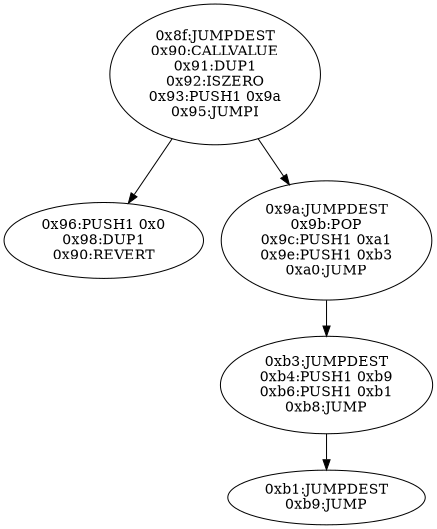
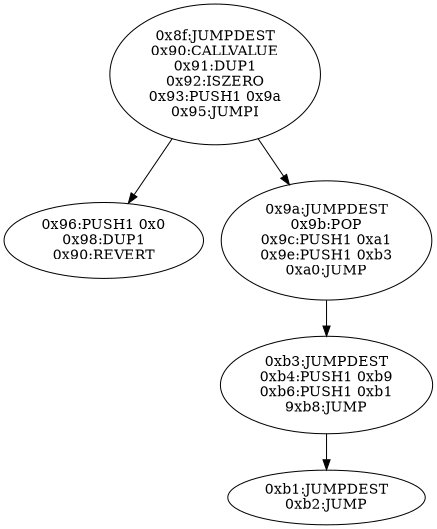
  digraph {
    n1 [label="0x8f:JUMPDEST\n0x90:CALLVALUE\n0x91:DUP1\n0x92:ISZERO\n0x93:PUSH1 0x9a\n0x95:JUMPI"]
    n2 [label="0x96:PUSH1 0x0\n0x98:DUP1\n0x90:REVERT"]
    n3 [label="0x9a:JUMPDEST\n0x9b:POP\n0x9c:PUSH1 0xa1\n0x9e:PUSH1 0xb3\n0xa0:JUMP"]
-   n4 [label="0xb3:JUMPDEST\n0xb4:PUSH1 0xb9\n0xb6:PUSH1 0xb1\n0xb8:JUMP"]
-   n5 [label="0xb1:JUMPDEST\n0xb9:JUMP"]
+   n4 [label="0xb3:JUMPDEST\n0xb4:PUSH1 0xb9\n0xb6:PUSH1 0xb1\n9xb8:JUMP"]
+   n5 [label="0xb1:JUMPDEST\n0xb2:JUMP"]
    n1 -> n2
    n1 -> n3
    n3 -> n4
    n4 -> n5
  }
